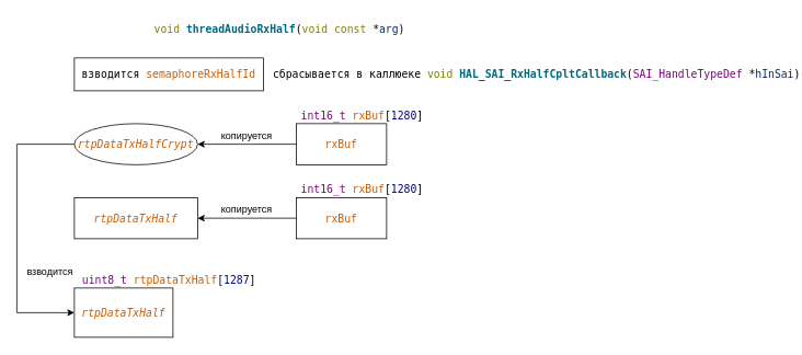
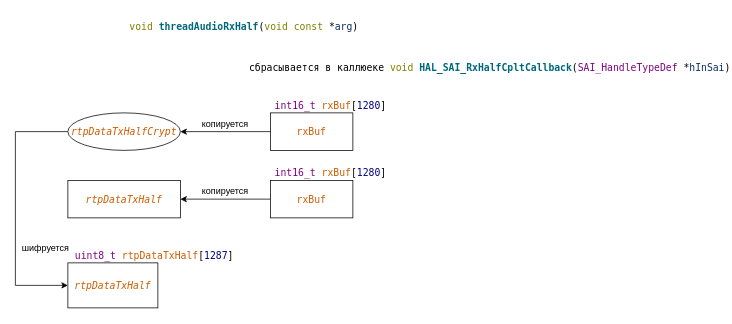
  <mxCell id="0" />
  <mxCell id="1" parent="0" />
- <mxCell id="2" value="&lt;pre style=&quot;font-size: medium; text-align: start; margin-top: 0px; margin-bottom: 0px;&quot;&gt;&lt;span style=&quot;color: rgb(128, 128, 0);&quot;&gt;void&lt;/span&gt;&lt;span style=&quot;color: rgb(192, 192, 192);&quot;&gt; &lt;/span&gt;&lt;span style=&quot;font-weight: 700; color: rgb(0, 103, 124);&quot;&gt;threadAudioRxHalf&lt;/span&gt;(&lt;span style=&quot;color: rgb(128, 128, 0);&quot;&gt;void&lt;/span&gt;&lt;span style=&quot;color: rgb(192, 192, 192);&quot;&gt; &lt;/span&gt;&lt;span style=&quot;color: rgb(128, 128, 0);&quot;&gt;const&lt;/span&gt;&lt;span style=&quot;color: rgb(192, 192, 192);&quot;&gt; &lt;/span&gt;*&lt;span style=&quot;color: rgb(9, 46, 100);&quot;&gt;arg&lt;/span&gt;)&lt;/pre&gt;" style="text;html=1;strokeColor=none;fillColor=none;align=center;verticalAlign=middle;whiteSpace=wrap;rounded=0;" vertex="1" parent="1"><mxGeometry x="170" y="20" width="340" height="30" as="geometry" /></mxCell>
- <mxCell id="3" value="&lt;pre style=&quot;font-size: medium; text-align: start; margin-top: 0px; margin-bottom: 0px;&quot;&gt;взводится&lt;span style=&quot;color: rgb(206, 92, 0);&quot;&gt; semaphoreRxHalfId&lt;/span&gt;&lt;/pre&gt;" style="rounded=0;whiteSpace=wrap;html=1;fillColor=none;" vertex="1" parent="1"><mxGeometry x="90" y="70" width="230" height="40" as="geometry" /></mxCell>
+ <mxCell id="2" value="&lt;pre style=&quot;font-size: medium; text-align: start; margin-top: 0px; margin-bottom: 0px;&quot;&gt;&lt;span style=&quot;color: rgb(128, 128, 0);&quot;&gt;void&lt;/span&gt;&lt;span style=&quot;color: rgb(192, 192, 192);&quot;&gt; &lt;/span&gt;&lt;span style=&quot;font-weight: 700; color: rgb(0, 103, 124);&quot;&gt;threadAudioRxHalf&lt;/span&gt;(&lt;span style=&quot;color: rgb(128, 128, 0);&quot;&gt;void&lt;/span&gt;&lt;span style=&quot;color: rgb(192, 192, 192);&quot;&gt; &lt;/span&gt;&lt;span style=&quot;color: rgb(128, 128, 0);&quot;&gt;const&lt;/span&gt;&lt;span style=&quot;color: rgb(192, 192, 192);&quot;&gt; &lt;/span&gt;*&lt;span style=&quot;color: rgb(9, 46, 100);&quot;&gt;arg&lt;/span&gt;)&lt;/pre&gt;" style="text;html=1;strokeColor=none;fillColor=none;align=center;verticalAlign=middle;whiteSpace=wrap;rounded=0;" vertex="1" parent="1"><mxGeometry x="155" y="20" width="340" height="30" as="geometry" /></mxCell>
  <mxCell id="4" value="&lt;pre style=&quot;font-size: medium; margin-top: 0px; margin-bottom: 0px;&quot;&gt;сбрасывается в каллюеке&lt;span style=&quot;color: rgb(128, 128, 0);&quot;&gt; void&lt;/span&gt;&lt;span style=&quot;color: rgb(192, 192, 192);&quot;&gt; &lt;/span&gt;&lt;span style=&quot;font-weight: 700; color: rgb(0, 103, 124);&quot;&gt;HAL_SAI_RxHalfCpltCallback&lt;/span&gt;(&lt;span style=&quot;color: rgb(128, 0, 128);&quot;&gt;SAI_HandleTypeDef&lt;/span&gt;&lt;span style=&quot;color: rgb(192, 192, 192);&quot;&gt; &lt;/span&gt;*&lt;span style=&quot;color: rgb(9, 46, 100);&quot;&gt;hInSai&lt;/span&gt;)&lt;/pre&gt;&lt;pre style=&quot;font-size: medium; margin-top: 0px; margin-bottom: 0px;&quot;&gt;&lt;br&gt;&lt;/pre&gt;" style="text;whiteSpace=wrap;html=1;fontColor=#000000;" vertex="1" parent="1"><mxGeometry x="330" y="75" width="370" height="30" as="geometry" /></mxCell>
  <mxCell id="5" style="edgeStyle=orthogonalEdgeStyle;rounded=0;orthogonalLoop=1;jettySize=auto;html=1;exitX=0;exitY=0.5;exitDx=0;exitDy=0;fontColor=#000000;entryX=0;entryY=0.5;entryDx=0;entryDy=0;" edge="1" parent="1" source="6" target="16"><mxGeometry relative="1" as="geometry"><mxPoint x="40" y="380" as="targetPoint" /><Array as="points"><mxPoint x="20" y="175" /><mxPoint x="20" y="380" /></Array></mxGeometry></mxCell>
  <mxCell id="6" value="&lt;pre style=&quot;font-size: medium; text-align: start; margin-top: 0px; margin-bottom: 0px;&quot;&gt;&lt;span style=&quot;font-style: italic; color: rgb(206, 92, 0);&quot;&gt;rtpDataTxHalfCrypt&lt;/span&gt;&lt;/pre&gt;" style="ellipse;whiteSpace=wrap;html=1;fontColor=#000000;fillColor=none;" vertex="1" parent="1"><mxGeometry x="90" y="150" width="150" height="50" as="geometry" /></mxCell>
  <mxCell id="7" value="&lt;pre style=&quot;font-size: medium; text-align: start; margin-top: 0px; margin-bottom: 0px;&quot;&gt;&lt;pre style=&quot;margin-top: 0px; margin-bottom: 0px;&quot;&gt;&lt;span style=&quot;color: rgb(206, 92, 0);&quot;&gt;rxBuf&lt;/span&gt;&lt;/pre&gt;&lt;/pre&gt;" style="rounded=0;whiteSpace=wrap;html=1;fontColor=#000000;fillColor=none;" vertex="1" parent="1"><mxGeometry x="360" y="150" width="110" height="50" as="geometry" /></mxCell>
  <mxCell id="8" value="" style="endArrow=classic;html=1;rounded=0;fontColor=#000000;exitX=0;exitY=0.5;exitDx=0;exitDy=0;entryX=1;entryY=0.5;entryDx=0;entryDy=0;" edge="1" parent="1" source="7" target="6"><mxGeometry width="50" height="50" relative="1" as="geometry"><mxPoint x="430" y="290" as="sourcePoint" /><mxPoint x="480" y="240" as="targetPoint" /></mxGeometry></mxCell>
  <mxCell id="9" value="копируется" style="text;html=1;strokeColor=none;fillColor=none;align=center;verticalAlign=middle;whiteSpace=wrap;rounded=0;fontColor=#000000;" vertex="1" parent="1"><mxGeometry x="270" y="150" width="60" height="30" as="geometry" /></mxCell>
  <mxCell id="10" value="&lt;pre style=&quot;font-size: medium; text-align: start; margin-top: 0px; margin-bottom: 0px;&quot;&gt;&lt;span style=&quot;color: rgb(128, 0, 128);&quot;&gt;int16_t&lt;/span&gt;&lt;span style=&quot;color: rgb(192, 192, 192);&quot;&gt; &lt;/span&gt;&lt;span style=&quot;color: rgb(206, 92, 0);&quot;&gt;rxBuf&lt;/span&gt;[&lt;span style=&quot;color: rgb(0, 0, 128);&quot;&gt;1280&lt;/span&gt;]&lt;/pre&gt;" style="text;html=1;align=center;verticalAlign=middle;resizable=0;points=[];autosize=1;strokeColor=none;fillColor=none;fontColor=#000000;" vertex="1" parent="1"><mxGeometry x="360" y="130" width="160" height="20" as="geometry" /></mxCell>
  <mxCell id="11" value="&lt;pre style=&quot;font-size: medium; text-align: start; margin-top: 0px; margin-bottom: 0px;&quot;&gt;&lt;span style=&quot;font-style: italic; color: rgb(206, 92, 0);&quot;&gt;rtpDataTxHalf&lt;/span&gt;&lt;/pre&gt;" style="rounded=0;whiteSpace=wrap;html=1;fontColor=#000000;fillColor=none;" vertex="1" parent="1"><mxGeometry x="90" y="240" width="150" height="50" as="geometry" /></mxCell>
  <mxCell id="12" value="&lt;pre style=&quot;font-size: medium; text-align: start; margin-top: 0px; margin-bottom: 0px;&quot;&gt;&lt;pre style=&quot;margin-top: 0px; margin-bottom: 0px;&quot;&gt;&lt;span style=&quot;color: rgb(206, 92, 0);&quot;&gt;rxBuf&lt;/span&gt;&lt;/pre&gt;&lt;/pre&gt;" style="rounded=0;whiteSpace=wrap;html=1;fontColor=#000000;fillColor=none;" vertex="1" parent="1"><mxGeometry x="360" y="240" width="110" height="50" as="geometry" /></mxCell>
  <mxCell id="13" value="" style="endArrow=classic;html=1;rounded=0;fontColor=#000000;exitX=0;exitY=0.5;exitDx=0;exitDy=0;entryX=1;entryY=0.5;entryDx=0;entryDy=0;" edge="1" source="12" target="11" parent="1"><mxGeometry width="50" height="50" relative="1" as="geometry"><mxPoint x="430" y="380" as="sourcePoint" /><mxPoint x="480" y="330" as="targetPoint" /></mxGeometry></mxCell>
  <mxCell id="14" value="копируется" style="text;html=1;strokeColor=none;fillColor=none;align=center;verticalAlign=middle;whiteSpace=wrap;rounded=0;fontColor=#000000;" vertex="1" parent="1"><mxGeometry x="270" y="240" width="60" height="30" as="geometry" /></mxCell>
  <mxCell id="15" value="&lt;pre style=&quot;font-size: medium; text-align: start; margin-top: 0px; margin-bottom: 0px;&quot;&gt;&lt;span style=&quot;color: rgb(128, 0, 128);&quot;&gt;int16_t&lt;/span&gt;&lt;span style=&quot;color: rgb(192, 192, 192);&quot;&gt; &lt;/span&gt;&lt;span style=&quot;color: rgb(206, 92, 0);&quot;&gt;rxBuf&lt;/span&gt;[&lt;span style=&quot;color: rgb(0, 0, 128);&quot;&gt;1280&lt;/span&gt;]&lt;/pre&gt;" style="text;html=1;align=center;verticalAlign=middle;resizable=0;points=[];autosize=1;strokeColor=none;fillColor=none;fontColor=#000000;" vertex="1" parent="1"><mxGeometry x="360" y="220" width="160" height="20" as="geometry" /></mxCell>
  <mxCell id="16" value="&lt;pre style=&quot;font-size: medium; text-align: start; margin-top: 0px; margin-bottom: 0px;&quot;&gt;&lt;span style=&quot;font-style: italic; color: rgb(206, 92, 0);&quot;&gt;rtpDataTxHalf&lt;/span&gt;&lt;/pre&gt;" style="rounded=0;whiteSpace=wrap;html=1;fontColor=#000000;fillColor=none;" vertex="1" parent="1"><mxGeometry x="90" y="350" width="120" height="60" as="geometry" /></mxCell>
- <mxCell id="17" value="взводится" style="text;html=1;align=center;verticalAlign=middle;resizable=0;points=[];autosize=1;strokeColor=none;fillColor=none;fontColor=#000000;" vertex="1" parent="1"><mxGeometry x="20" y="320" width="80" height="20" as="geometry" /></mxCell>
+ <mxCell id="17" value="шифруется" style="text;html=1;align=center;verticalAlign=middle;resizable=0;points=[];autosize=1;strokeColor=none;fillColor=none;fontColor=#000000;" vertex="1" parent="1"><mxGeometry x="20" y="320" width="80" height="20" as="geometry" /></mxCell>
  <mxCell id="18" value="&lt;pre style=&quot;font-size: medium; text-align: start; margin-top: 0px; margin-bottom: 0px;&quot;&gt;&lt;span style=&quot;color: rgb(128, 0, 128);&quot;&gt;uint8_t&lt;/span&gt;&lt;span style=&quot;color: rgb(192, 192, 192);&quot;&gt; &lt;/span&gt;&lt;span style=&quot;color: rgb(206, 92, 0);&quot;&gt;rtpDataTxHalf&lt;/span&gt;[&lt;span style=&quot;color: rgb(0, 0, 128);&quot;&gt;1287&lt;/span&gt;]&lt;/pre&gt;" style="text;html=1;align=center;verticalAlign=middle;resizable=0;points=[];autosize=1;strokeColor=none;fillColor=none;fontColor=#000000;" vertex="1" parent="1"><mxGeometry x="90" y="330" width="230" height="20" as="geometry" /></mxCell>
